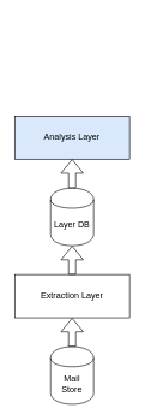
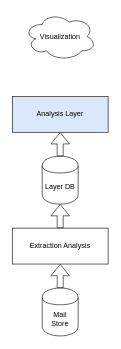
  <mxCell id="0" />
  <mxCell id="1" parent="0" />
- <mxCell id="2" value="Extraction Layer" style="rounded=0;whiteSpace=wrap;html=1;" vertex="1" parent="1"><mxGeometry x="20" y="380" width="160" height="60" as="geometry" /></mxCell>
+ <mxCell id="2" value="Extraction Analysis" style="rounded=0;whiteSpace=wrap;html=1;" vertex="1" parent="1"><mxGeometry x="20" y="380" width="160" height="60" as="geometry" /></mxCell>
  <mxCell id="3" value="Mail&lt;br&gt;Store" style="shape=cylinder;whiteSpace=wrap;html=1;boundedLbl=1;backgroundOutline=1;" vertex="1" parent="1"><mxGeometry x="70" y="480" width="60" height="80" as="geometry" /></mxCell>
  <mxCell id="4" value="Analysis Layer" style="rounded=0;whiteSpace=wrap;html=1;fillColor=#dae8fc;" vertex="1" parent="1"><mxGeometry x="20" y="160" width="160" height="60" as="geometry" /></mxCell>
  <mxCell id="5" value="Layer DB" style="shape=cylinder;whiteSpace=wrap;html=1;boundedLbl=1;backgroundOutline=1;" vertex="1" parent="1"><mxGeometry x="70" y="260" width="60" height="80" as="geometry" /></mxCell>
  <mxCell id="6" value="" style="shape=flexArrow;endArrow=classic;html=1;" edge="1" parent="1" source="3" target="2"><mxGeometry width="50" height="50" relative="1" as="geometry"><mxPoint x="300" y="390" as="sourcePoint" /><mxPoint x="350" y="340" as="targetPoint" /></mxGeometry></mxCell>
  <mxCell id="7" value="" style="shape=flexArrow;endArrow=classic;html=1;exitX=0.5;exitY=0;exitDx=0;exitDy=0;" edge="1" parent="1" source="5" target="4"><mxGeometry width="50" height="50" relative="1" as="geometry"><mxPoint x="100" y="220" as="sourcePoint" /><mxPoint x="110" y="410" as="targetPoint" /><Array as="points" /></mxGeometry></mxCell>
  <mxCell id="8" value="" style="shape=flexArrow;endArrow=classic;html=1;entryX=0.5;entryY=1;entryDx=0;entryDy=0;exitX=0.5;exitY=0;exitDx=0;exitDy=0;" edge="1" parent="1" source="2" target="5"><mxGeometry width="50" height="50" relative="1" as="geometry"><mxPoint x="210" y="320" as="sourcePoint" /><mxPoint x="90" y="290" as="targetPoint" /></mxGeometry></mxCell>
+ <mxCell id="9" value="Visualization" style="ellipse;shape=cloud;whiteSpace=wrap;html=1;" vertex="1" parent="1"><mxGeometry x="40" y="20" width="120" height="80" as="geometry" /></mxCell>
